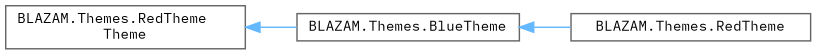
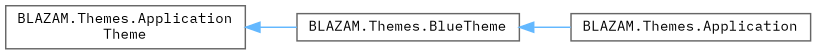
  digraph {
    fontname="IBM Plex Mono"
    rankdir=LR
    node [color=grey40 fillcolor=white fontname="IBM Plex Mono" fontsize=10 shape=box style=filled]
    edge [color=steelblue1 dir=back fontname="IBM Plex Mono" fontsize=10 labelfontname=Helvetica labelfontsize=10 style=solid]
-   n1 [height=0.2 label="BLAZAM.Themes.RedTheme\lTheme" width=0.4]
+   n1 [height=0.2 label="BLAZAM.Themes.Application\lTheme" width=0.4]
    n2 [height=0.2 label="BLAZAM.Themes.BlueTheme" width=0.4]
-   n3 [height=0.2 label="BLAZAM.Themes.RedTheme" width=0.4]
+   n3 [height=0.2 label="BLAZAM.Themes.Application" width=0.4]
    n1 -> n2
    n2 -> n3
  }
